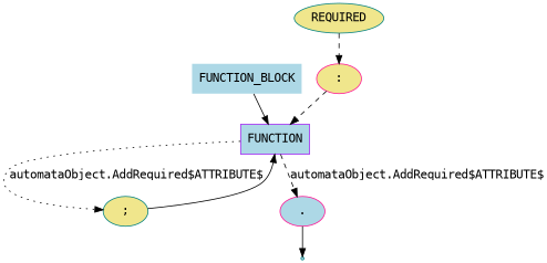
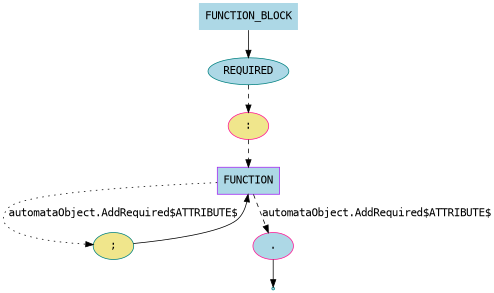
  digraph {
    fontname="DejaVu Sans Mono"
    node [color=teal fillcolor=lightblue fontname="DejaVu Sans Mono" shape=oval style=filled]
    edge [fontname="DejaVu Sans Mono" style=solid]
    n1 [color=purple label=FUNCTION_BLOCK shape=plaintext]
-   n2 [fillcolor=khaki label=REQUIRED]
+   n2 [label=REQUIRED]
    n3 [color=deeppink fillcolor=khaki label=":"]
    n4 [color=purple label=FUNCTION shape=box]
    n5 [fillcolor=khaki label=";"]
    n6 [color=deeppink label="."]
    end [shape=point]
-   n1 -> n4
+   n1 -> n2
    n2 -> n3 [style=dashed]
    n3 -> n4 [style=dashed]
    n4 -> n5 [label="automataObject.AddRequired$ATTRIBUTE$" style=dotted]
    n4 -> n6 [label="automataObject.AddRequired$ATTRIBUTE$" style=dashed]
    n5 -> n4
    n6 -> end
  }
